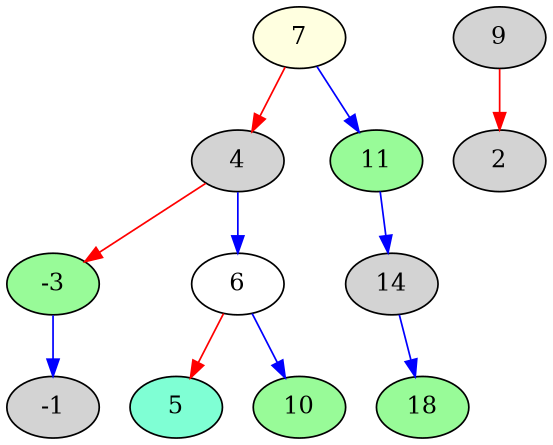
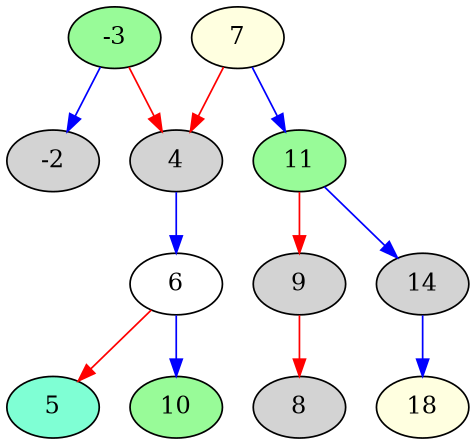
  digraph {
    node [fillcolor=lightgrey style=filled]
    edge [color=blue]
    n1 [fillcolor=palegreen label=-3]
-   n2 [label=-1]
+   n2 [label=-2]
    n3 [label=4]
    n4 [fillcolor=white label=6]
    n5 [fillcolor=aquamarine label=5]
    n6 [fillcolor=palegreen label=10]
    n7 [fillcolor=lightyellow label=7]
    n8 [fillcolor=palegreen label=11]
    n9 [label=9]
    n10 [label=14]
-   n11 [label=2]
-   n12 [fillcolor=palegreen label=18]
+   n11 [label=8]
+   n12 [fillcolor=lightyellow label=18]
    n1 -> n2
-   n3 -> n1 [color=red]
+   n1 -> n3 [color=red]
    n3 -> n4
    n4 -> n5 [color=red]
    n4 -> n6
    n7 -> n3 [color=red]
    n7 -> n8
+   n8 -> n9 [color=red]
    n8 -> n10
    n9 -> n11 [color=red]
    n10 -> n12
  }
